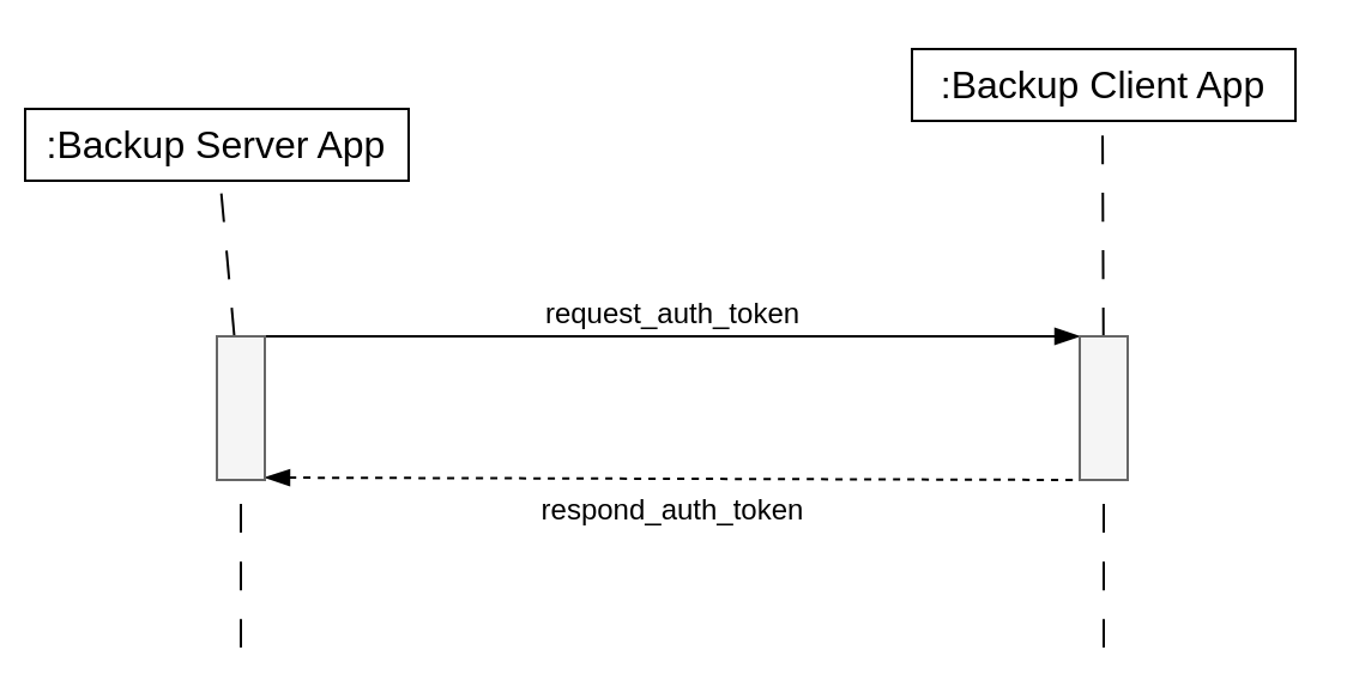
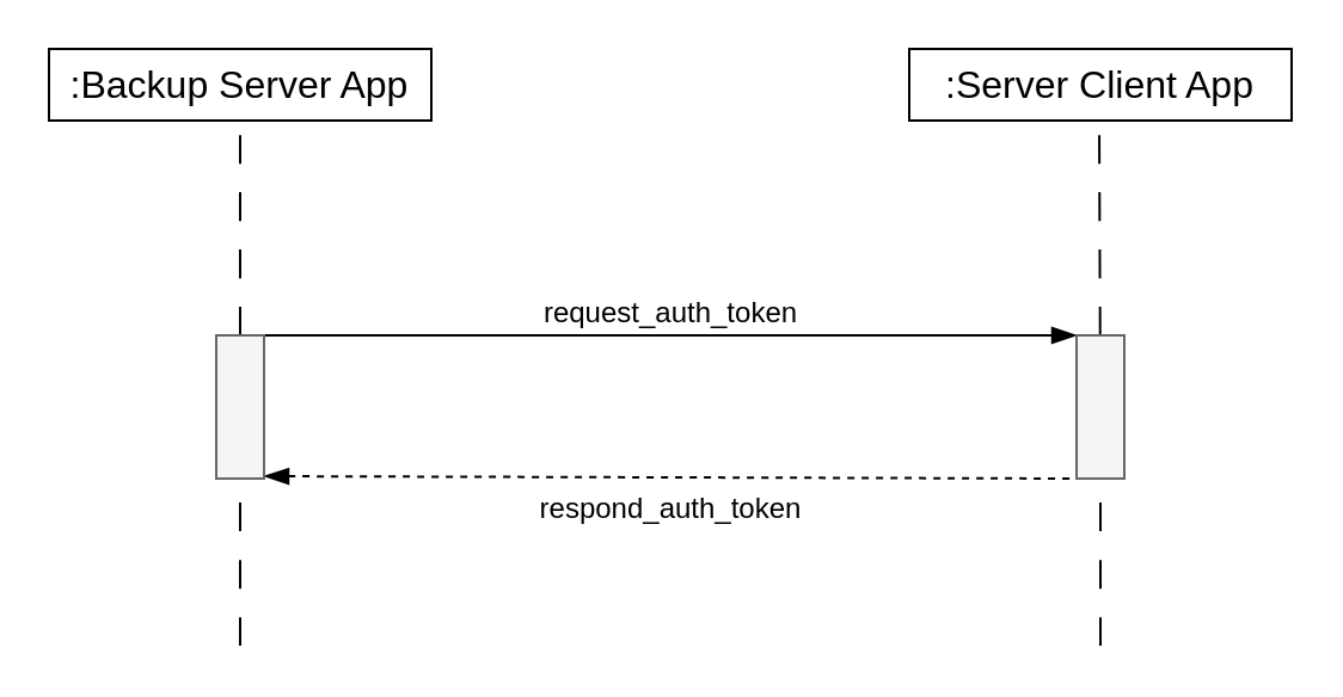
  <mxCell id="0" />
  <mxCell id="1" parent="0" />
  <mxCell id="2" value="" style="endArrow=none;dashed=1;html=1;strokeWidth=1;rounded=0;fontSize=12;startSize=8;endSize=8;curved=1;strokeColor=#000000;dashPattern=12 12;" edge="1" parent="1" source="10" target="3"><mxGeometry width="50" height="50" relative="1" as="geometry"><mxPoint x="100" y="515" as="sourcePoint" /><mxPoint x="89.5" y="105" as="targetPoint" /></mxGeometry></mxCell>
- <mxCell id="3" value=":Backup Server App" style="text;html=1;align=center;verticalAlign=middle;whiteSpace=wrap;rounded=0;fontSize=16;strokeColor=default;spacingLeft=4;spacingRight=4;" vertex="1" parent="1"><mxGeometry x="10" y="45" width="160" height="30" as="geometry" /></mxCell>
- <mxCell id="4" value=":Backup Client App" style="text;html=1;align=center;verticalAlign=middle;whiteSpace=wrap;rounded=0;fontSize=16;strokeColor=default;spacingLeft=4;spacingRight=4;" vertex="1" parent="1"><mxGeometry x="380" y="20" width="160" height="30" as="geometry" /></mxCell>
+ <mxCell id="3" value=":Backup Server App" style="text;html=1;align=center;verticalAlign=middle;whiteSpace=wrap;rounded=0;fontSize=16;strokeColor=default;spacingLeft=4;spacingRight=4;" vertex="1" parent="1"><mxGeometry x="20" y="20" width="160" height="30" as="geometry" /></mxCell>
+ <mxCell id="4" value=":Server Client App" style="text;html=1;align=center;verticalAlign=middle;whiteSpace=wrap;rounded=0;fontSize=16;strokeColor=default;spacingLeft=4;spacingRight=4;" vertex="1" parent="1"><mxGeometry x="380" y="20" width="160" height="30" as="geometry" /></mxCell>
  <mxCell id="5" value="request_auth_token" style="endArrow=blockThin;html=1;rounded=0;fontSize=12;startSize=8;endSize=8;curved=1;endFill=1;verticalAlign=bottom;entryX=0;entryY=0;entryDx=0;entryDy=0;exitX=1;exitY=0;exitDx=0;exitDy=0;" edge="1" parent="1" source="10" target="11"><mxGeometry width="50" height="50" relative="1" as="geometry"><mxPoint x="100" y="140" as="sourcePoint" /><mxPoint x="460" y="140" as="targetPoint" /></mxGeometry></mxCell>
  <mxCell id="6" value="" style="endArrow=none;dashed=1;html=1;strokeWidth=1;rounded=0;fontSize=12;startSize=8;endSize=8;curved=1;strokeColor=#000000;dashPattern=12 12;" edge="1" parent="1" source="11"><mxGeometry width="50" height="50" relative="1" as="geometry"><mxPoint x="459.5" y="515" as="sourcePoint" /><mxPoint x="459.5" y="50" as="targetPoint" /></mxGeometry></mxCell>
  <mxCell id="7" value="" style="endArrow=none;dashed=1;html=1;strokeWidth=1;rounded=0;fontSize=12;startSize=8;endSize=8;curved=1;strokeColor=#000000;dashPattern=12 12;" edge="1" parent="1" target="11"><mxGeometry width="50" height="50" relative="1" as="geometry"><mxPoint x="460" y="270" as="sourcePoint" /><mxPoint x="459.5" y="50" as="targetPoint" /></mxGeometry></mxCell>
  <mxCell id="8" value="respond_auth_token" style="endArrow=none;html=1;rounded=0;fontSize=12;startSize=8;endSize=8;curved=1;endFill=0;verticalAlign=top;entryX=0;entryY=1;entryDx=0;entryDy=0;startArrow=blockThin;startFill=1;dashed=1;" edge="1" parent="1" target="11"><mxGeometry width="50" height="50" relative="1" as="geometry"><mxPoint x="110" y="199" as="sourcePoint" /><mxPoint x="460" y="199" as="targetPoint" /></mxGeometry></mxCell>
  <mxCell id="9" value="" style="endArrow=none;dashed=1;html=1;strokeWidth=1;rounded=0;fontSize=12;startSize=8;endSize=8;curved=1;strokeColor=#000000;dashPattern=12 12;" edge="1" parent="1" target="10"><mxGeometry width="50" height="50" relative="1" as="geometry"><mxPoint x="100" y="270" as="sourcePoint" /><mxPoint x="100" y="50" as="targetPoint" /></mxGeometry></mxCell>
  <mxCell id="10" value="" style="rounded=0;whiteSpace=wrap;html=1;fillColor=#f5f5f5;fontColor=#333333;strokeColor=#666666;" vertex="1" parent="1"><mxGeometry x="90" y="140" width="20" height="60" as="geometry" /></mxCell>
  <mxCell id="11" value="" style="rounded=0;whiteSpace=wrap;html=1;fillColor=#f5f5f5;fontColor=#333333;strokeColor=#666666;" vertex="1" parent="1"><mxGeometry x="450" y="140" width="20" height="60" as="geometry" /></mxCell>
